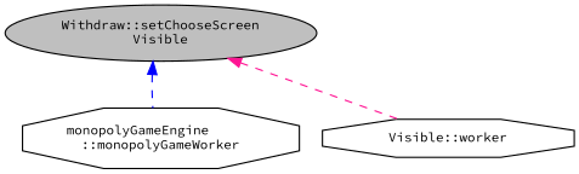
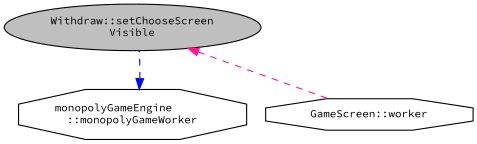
  digraph {
    fontname="Source Code Pro"
    rankdir=TB
    node [color=black fillcolor=white fontname="Source Code Pro" fontsize=10 shape=octagon style=filled]
    edge [dir=back fontname="Source Code Pro" fontsize=10 labelfontname=Helvetica labelfontsize=10 style=dashed]
    n1 [fillcolor=grey75 fontcolor=black height=0.2 label="Withdraw::setChooseScreen\lVisible" shape=ellipse width=0.4]
    n2 [height=0.2 label="monopolyGameEngine\l::monopolyGameWorker" width=0.4]
-   n3 [height=0.2 label="Visible::worker" width=0.4]
-   n1 -> n2 [color=blue]
+   n3 [height=0.2 label="GameScreen::worker" width=0.4]
+   n2 -> n1 [color=blue]
    n1 -> n3 [color=deeppink]
  }
